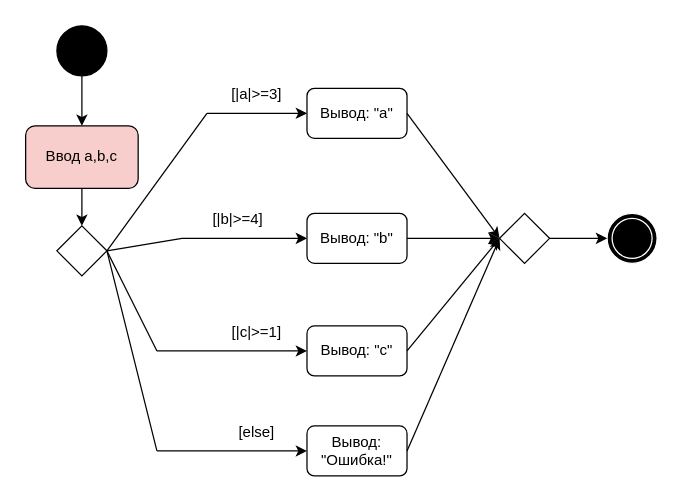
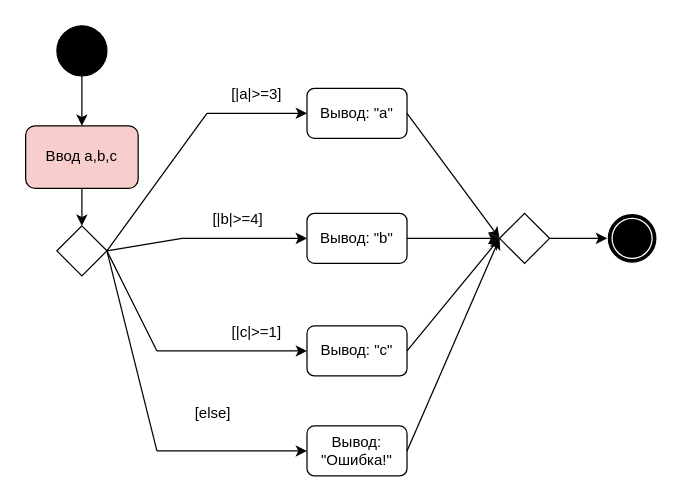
  <mxCell id="0" />
  <mxCell id="1" parent="0" />
  <mxCell id="2" value="" style="ellipse;whiteSpace=wrap;html=1;aspect=fixed;strokeColor=#000000;fillColor=#000000;" vertex="1" parent="1"><mxGeometry x="45" y="20" width="40" height="40" as="geometry" /></mxCell>
  <mxCell id="3" value="Ввод a,b,c" style="rounded=1;whiteSpace=wrap;html=1;strokeColor=#000000;fillColor=#f8cecc;" vertex="1" parent="1"><mxGeometry x="20" y="100" width="90" height="50" as="geometry" /></mxCell>
  <mxCell id="4" value="" style="endArrow=classic;html=1;rounded=0;exitX=0.5;exitY=1;exitDx=0;exitDy=0;entryX=0.5;entryY=0;entryDx=0;entryDy=0;" edge="1" parent="1" source="2" target="3"><mxGeometry width="50" height="50" relative="1" as="geometry"><mxPoint x="385" y="250" as="sourcePoint" /><mxPoint x="435" y="200" as="targetPoint" /></mxGeometry></mxCell>
  <mxCell id="5" value="" style="rhombus;whiteSpace=wrap;html=1;strokeColor=#000000;fillColor=#FFFFFF;" vertex="1" parent="1"><mxGeometry x="45" y="180" width="40" height="40" as="geometry" /></mxCell>
  <mxCell id="6" value="" style="endArrow=classic;html=1;rounded=0;exitX=0.5;exitY=1;exitDx=0;exitDy=0;" edge="1" parent="1" source="3" target="5"><mxGeometry width="50" height="50" relative="1" as="geometry"><mxPoint x="385" y="250" as="sourcePoint" /><mxPoint x="435" y="200" as="targetPoint" /></mxGeometry></mxCell>
  <mxCell id="7" value="Вывод: &quot;a&quot;" style="rounded=1;whiteSpace=wrap;html=1;strokeColor=#000000;fillColor=#FFFFFF;" vertex="1" parent="1"><mxGeometry x="245" y="70" width="80" height="40" as="geometry" /></mxCell>
  <mxCell id="8" value="Вывод: &quot;b&quot;" style="rounded=1;whiteSpace=wrap;html=1;strokeColor=#000000;fillColor=#FFFFFF;" vertex="1" parent="1"><mxGeometry x="245" y="170" width="80" height="40" as="geometry" /></mxCell>
  <mxCell id="9" value="Вывод: &quot;c&quot;" style="rounded=1;whiteSpace=wrap;html=1;strokeColor=#000000;fillColor=#FFFFFF;" vertex="1" parent="1"><mxGeometry x="245" y="260" width="80" height="40" as="geometry" /></mxCell>
  <mxCell id="10" value="" style="endArrow=none;html=1;rounded=0;exitX=1;exitY=0.5;exitDx=0;exitDy=0;" edge="1" parent="1" source="5"><mxGeometry width="50" height="50" relative="1" as="geometry"><mxPoint x="385" y="250" as="sourcePoint" /><mxPoint x="125" y="280" as="targetPoint" /></mxGeometry></mxCell>
  <mxCell id="11" value="" style="endArrow=none;html=1;rounded=0;exitX=1;exitY=0.5;exitDx=0;exitDy=0;" edge="1" parent="1" source="5"><mxGeometry width="50" height="50" relative="1" as="geometry"><mxPoint x="95" y="210" as="sourcePoint" /><mxPoint x="145" y="190" as="targetPoint" /></mxGeometry></mxCell>
  <mxCell id="12" value="" style="endArrow=none;html=1;rounded=0;" edge="1" parent="1"><mxGeometry width="50" height="50" relative="1" as="geometry"><mxPoint x="85" y="200" as="sourcePoint" /><mxPoint x="165" y="90" as="targetPoint" /></mxGeometry></mxCell>
  <mxCell id="13" value="" style="endArrow=classic;html=1;rounded=0;entryX=0;entryY=0.5;entryDx=0;entryDy=0;" edge="1" parent="1" target="9"><mxGeometry width="50" height="50" relative="1" as="geometry"><mxPoint x="125" y="280" as="sourcePoint" /><mxPoint x="435" y="200" as="targetPoint" /></mxGeometry></mxCell>
  <mxCell id="14" value="" style="endArrow=classic;html=1;rounded=0;entryX=0;entryY=0.5;entryDx=0;entryDy=0;" edge="1" parent="1" target="8"><mxGeometry width="50" height="50" relative="1" as="geometry"><mxPoint x="145" y="190" as="sourcePoint" /><mxPoint x="435" y="200" as="targetPoint" /></mxGeometry></mxCell>
  <mxCell id="15" value="" style="endArrow=classic;html=1;rounded=0;entryX=0;entryY=0.5;entryDx=0;entryDy=0;" edge="1" parent="1" target="7"><mxGeometry width="50" height="50" relative="1" as="geometry"><mxPoint x="165" y="90" as="sourcePoint" /><mxPoint x="435" y="200" as="targetPoint" /></mxGeometry></mxCell>
  <mxCell id="16" value="" style="rhombus;whiteSpace=wrap;html=1;strokeColor=#000000;fillColor=#FFFFFF;" vertex="1" parent="1"><mxGeometry x="399" y="170" width="40" height="40" as="geometry" /></mxCell>
  <mxCell id="17" value="" style="endArrow=classic;html=1;rounded=0;exitX=1;exitY=0.5;exitDx=0;exitDy=0;entryX=0;entryY=0.5;entryDx=0;entryDy=0;" edge="1" parent="1" source="9" target="16"><mxGeometry width="50" height="50" relative="1" as="geometry"><mxPoint x="385" y="250" as="sourcePoint" /><mxPoint x="435" y="200" as="targetPoint" /></mxGeometry></mxCell>
  <mxCell id="18" value="" style="endArrow=classic;html=1;rounded=0;exitX=1;exitY=0.5;exitDx=0;exitDy=0;entryX=0;entryY=0.5;entryDx=0;entryDy=0;" edge="1" parent="1" source="8" target="16"><mxGeometry width="50" height="50" relative="1" as="geometry"><mxPoint x="385" y="250" as="sourcePoint" /><mxPoint x="395" y="200" as="targetPoint" /></mxGeometry></mxCell>
  <mxCell id="19" value="" style="endArrow=classic;html=1;rounded=0;exitX=1;exitY=0.5;exitDx=0;exitDy=0;entryX=0;entryY=0.5;entryDx=0;entryDy=0;" edge="1" parent="1" source="7" target="16"><mxGeometry width="50" height="50" relative="1" as="geometry"><mxPoint x="385" y="250" as="sourcePoint" /><mxPoint x="435" y="200" as="targetPoint" /></mxGeometry></mxCell>
  <mxCell id="20" value="" style="ellipse;shape=doubleEllipse;whiteSpace=wrap;html=1;aspect=fixed;strokeColor=#FFFFFF;fillColor=#000000;" vertex="1" parent="1"><mxGeometry x="485" y="170" width="40" height="40" as="geometry" /></mxCell>
  <mxCell id="21" value="" style="endArrow=classic;html=1;rounded=0;entryX=0;entryY=0.5;entryDx=0;entryDy=0;exitX=1;exitY=0.5;exitDx=0;exitDy=0;" edge="1" parent="1" source="16" target="20"><mxGeometry width="50" height="50" relative="1" as="geometry"><mxPoint x="385" y="250" as="sourcePoint" /><mxPoint x="435" y="200" as="targetPoint" /></mxGeometry></mxCell>
  <mxCell id="22" value="Вывод: &quot;Ошибка!&quot;" style="rounded=1;whiteSpace=wrap;html=1;strokeColor=#000000;fillColor=#FFFFFF;" vertex="1" parent="1"><mxGeometry x="245" y="340" width="80" height="40" as="geometry" /></mxCell>
  <mxCell id="23" value="" style="endArrow=none;html=1;rounded=0;exitX=1;exitY=0.5;exitDx=0;exitDy=0;" edge="1" parent="1" source="5"><mxGeometry width="50" height="50" relative="1" as="geometry"><mxPoint x="385" y="250" as="sourcePoint" /><mxPoint x="125" y="360" as="targetPoint" /></mxGeometry></mxCell>
  <mxCell id="24" value="" style="endArrow=classic;html=1;rounded=0;entryX=0;entryY=0.5;entryDx=0;entryDy=0;" edge="1" parent="1" target="22"><mxGeometry width="50" height="50" relative="1" as="geometry"><mxPoint x="125" y="360" as="sourcePoint" /><mxPoint x="435" y="200" as="targetPoint" /></mxGeometry></mxCell>
  <mxCell id="25" value="" style="endArrow=classic;html=1;rounded=0;exitX=1;exitY=0.5;exitDx=0;exitDy=0;entryX=0;entryY=0.5;entryDx=0;entryDy=0;" edge="1" parent="1" source="22" target="16"><mxGeometry width="50" height="50" relative="1" as="geometry"><mxPoint x="385" y="250" as="sourcePoint" /><mxPoint x="395" y="200" as="targetPoint" /></mxGeometry></mxCell>
  <mxCell id="26" value="[|a|&amp;gt;=3]" style="text;html=1;strokeColor=none;fillColor=none;align=center;verticalAlign=middle;whiteSpace=wrap;rounded=0;" vertex="1" parent="1"><mxGeometry x="175" y="60" width="60" height="30" as="geometry" /></mxCell>
  <mxCell id="27" value="[|b|&amp;gt;=4]" style="text;html=1;strokeColor=none;fillColor=none;align=center;verticalAlign=middle;whiteSpace=wrap;rounded=0;" vertex="1" parent="1"><mxGeometry x="160" y="160" width="60" height="30" as="geometry" /></mxCell>
  <mxCell id="28" value="[|c|&amp;gt;=1]" style="text;html=1;strokeColor=none;fillColor=none;align=center;verticalAlign=middle;whiteSpace=wrap;rounded=0;" vertex="1" parent="1"><mxGeometry x="175" y="250" width="60" height="30" as="geometry" /></mxCell>
- <mxCell id="29" value="[else]" style="text;html=1;strokeColor=none;fillColor=none;align=center;verticalAlign=middle;whiteSpace=wrap;rounded=0;" vertex="1" parent="1"><mxGeometry x="175" y="330" width="60" height="30" as="geometry" /></mxCell>
+ <mxCell id="29" value="[else]" style="text;html=1;strokeColor=none;fillColor=none;align=center;verticalAlign=middle;whiteSpace=wrap;rounded=0;" vertex="1" parent="1"><mxGeometry x="140" y="315" width="60" height="30" as="geometry" /></mxCell>
